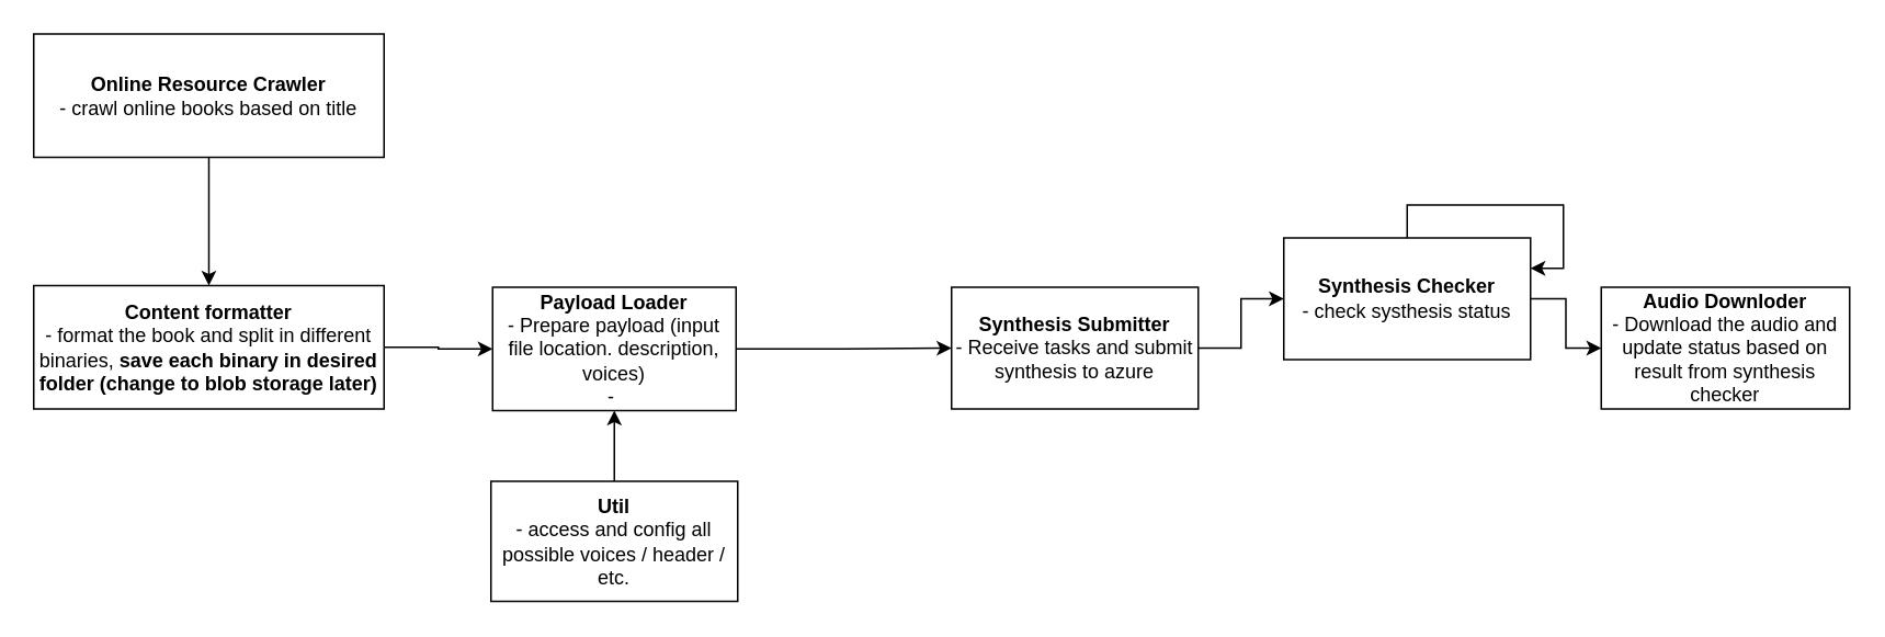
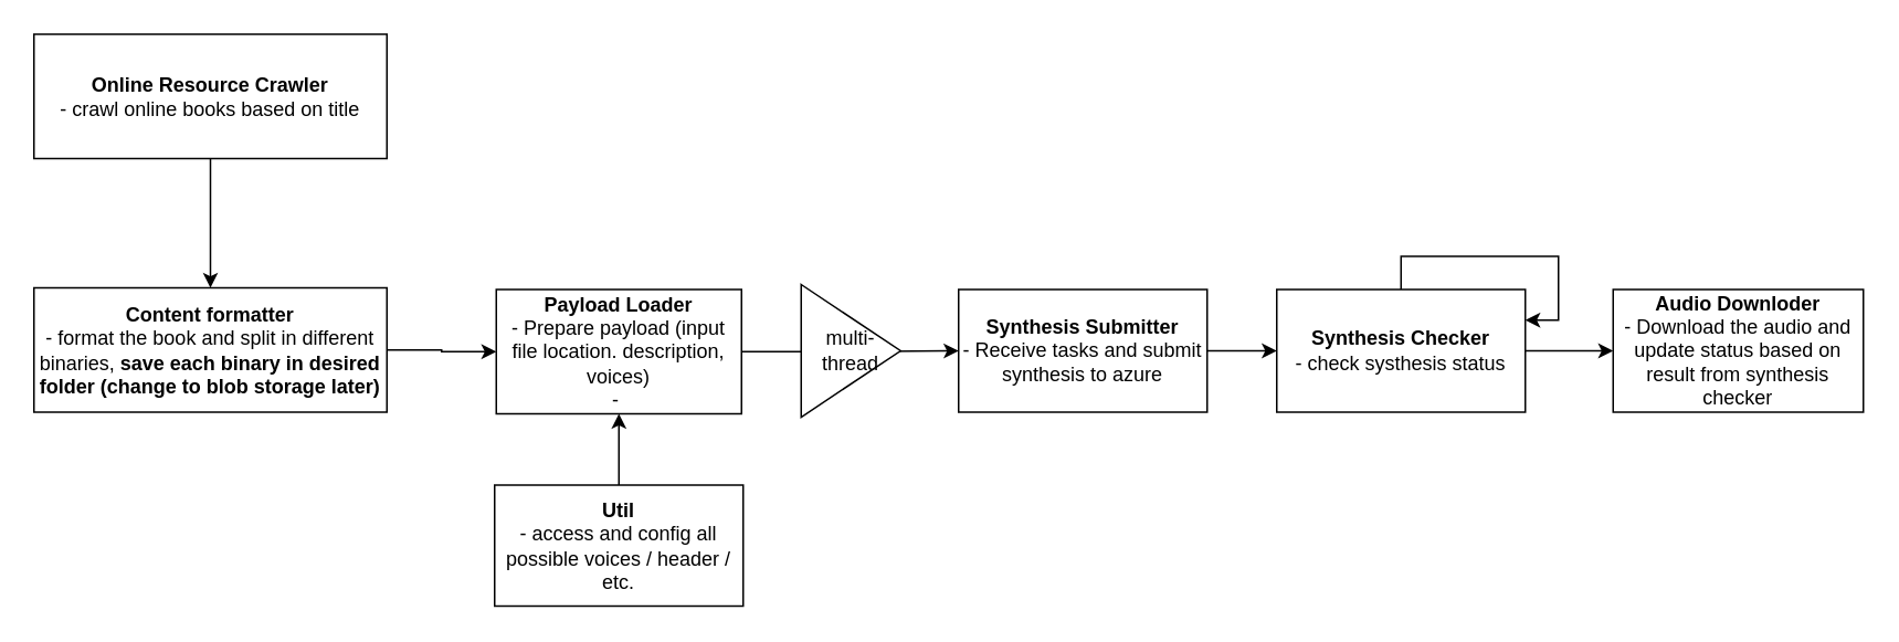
  <mxCell id="0" />
  <mxCell id="1" parent="0" />
  <mxCell id="2" style="edgeStyle=orthogonalEdgeStyle;rounded=0;orthogonalLoop=1;jettySize=auto;html=1;entryX=0.5;entryY=1;entryDx=0;entryDy=0;" edge="1" parent="1" source="3" target="10"><mxGeometry relative="1" as="geometry" /></mxCell>
  <mxCell id="3" value="&lt;b&gt;Util&lt;/b&gt;&lt;br&gt;- access and config all possible voices / header / etc." style="rounded=0;whiteSpace=wrap;html=1;" vertex="1" parent="1"><mxGeometry x="298" y="292" width="150" height="73" as="geometry" /></mxCell>
  <mxCell id="4" style="edgeStyle=orthogonalEdgeStyle;rounded=0;orthogonalLoop=1;jettySize=auto;html=1;entryX=0;entryY=0.5;entryDx=0;entryDy=0;" edge="1" parent="1" source="5" target="7"><mxGeometry relative="1" as="geometry" /></mxCell>
  <mxCell id="5" value="&lt;b&gt;Synthesis Submitter&lt;br&gt;&lt;/b&gt;- Receive tasks and submit synthesis to azure" style="rounded=0;whiteSpace=wrap;html=1;" vertex="1" parent="1"><mxGeometry x="578" y="174" width="150" height="74" as="geometry" /></mxCell>
  <mxCell id="6" style="edgeStyle=orthogonalEdgeStyle;rounded=0;orthogonalLoop=1;jettySize=auto;html=1;" edge="1" parent="1" source="7" target="8"><mxGeometry relative="1" as="geometry" /></mxCell>
- <mxCell id="7" value="&lt;b&gt;Synthesis Checker&lt;br&gt;&lt;/b&gt;- check systhesis status" style="rounded=0;whiteSpace=wrap;html=1;" vertex="1" parent="1"><mxGeometry x="780" y="144" width="150" height="74" as="geometry" /></mxCell>
+ <mxCell id="7" value="&lt;b&gt;Synthesis Checker&lt;br&gt;&lt;/b&gt;- check systhesis status" style="rounded=0;whiteSpace=wrap;html=1;" vertex="1" parent="1"><mxGeometry x="770" y="174" width="150" height="74" as="geometry" /></mxCell>
  <mxCell id="8" value="&lt;b&gt;Audio Downloder&lt;/b&gt;&lt;br&gt;- Download the audio and update status based on result from synthesis checker" style="rounded=0;whiteSpace=wrap;html=1;" vertex="1" parent="1"><mxGeometry x="973" y="174" width="151" height="74" as="geometry" /></mxCell>
  <mxCell id="9" style="edgeStyle=orthogonalEdgeStyle;rounded=0;orthogonalLoop=1;jettySize=auto;html=1;entryX=0;entryY=0.5;entryDx=0;entryDy=0;" edge="1" parent="1" source="10" target="5"><mxGeometry relative="1" as="geometry" /></mxCell>
  <mxCell id="10" value="&lt;b&gt;Payload Loader&lt;br&gt;&lt;/b&gt;- Prepare payload (input file location. description, voices)&lt;br&gt;-&amp;nbsp;" style="whiteSpace=wrap;html=1;" vertex="1" parent="1"><mxGeometry x="299" y="174" width="148" height="75" as="geometry" /></mxCell>
  <mxCell id="11" style="edgeStyle=orthogonalEdgeStyle;rounded=0;orthogonalLoop=1;jettySize=auto;html=1;entryX=1;entryY=0.25;entryDx=0;entryDy=0;" edge="1" parent="1" source="7" target="7"><mxGeometry relative="1" as="geometry" /></mxCell>
  <mxCell id="12" style="edgeStyle=orthogonalEdgeStyle;rounded=0;orthogonalLoop=1;jettySize=auto;html=1;entryX=0.5;entryY=0;entryDx=0;entryDy=0;" edge="1" parent="1" source="13" target="15"><mxGeometry relative="1" as="geometry" /></mxCell>
  <mxCell id="13" value="&lt;b&gt;Online Resource Crawler&lt;br&gt;&lt;/b&gt;- crawl online books based on title" style="whiteSpace=wrap;html=1;" vertex="1" parent="1"><mxGeometry x="20" y="20" width="213" height="75" as="geometry" /></mxCell>
  <mxCell id="14" style="edgeStyle=orthogonalEdgeStyle;rounded=0;orthogonalLoop=1;jettySize=auto;html=1;" edge="1" parent="1" source="15" target="10"><mxGeometry relative="1" as="geometry" /></mxCell>
  <mxCell id="15" value="&lt;b&gt;Content formatter&lt;br&gt;&lt;/b&gt;- format the book and split in different binaries, &lt;b&gt;save each binary in desired folder (change to blob storage later)&lt;/b&gt;" style="whiteSpace=wrap;html=1;" vertex="1" parent="1"><mxGeometry x="20" y="173" width="213" height="75" as="geometry" /></mxCell>
+ <mxCell id="16" value="multi-thread" style="triangle;whiteSpace=wrap;html=1;" vertex="1" parent="1"><mxGeometry x="483" y="171" width="60" height="80" as="geometry" /></mxCell>
